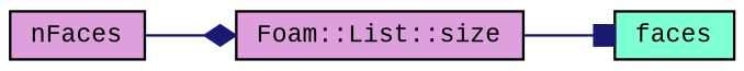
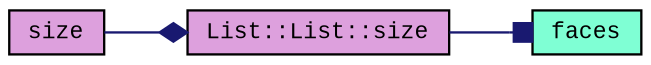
  digraph {
    fontname="Liberation Mono"
    rankdir=LR
    node [color=black fillcolor=plum fontname="Liberation Mono" fontsize=10 shape=record style=filled]
    edge [color=midnightblue fontname="Liberation Mono" fontsize=10 labelfontname=Helvetica labelfontsize=10 style=solid]
-   n1 [fontcolor=black height=0.2 label=nFaces width=0.4]
-   n2 [height=0.2 label="Foam::List::size" width=0.4]
+   n1 [fontcolor=black height=0.2 label=size width=0.4]
+   n2 [height=0.2 label="List::List::size" width=0.4]
    n3 [fillcolor=aquamarine height=0.2 label=faces width=0.4]
    n1 -> n2 [arrowhead=diamond]
    n2 -> n3 [arrowhead=box]
  }
